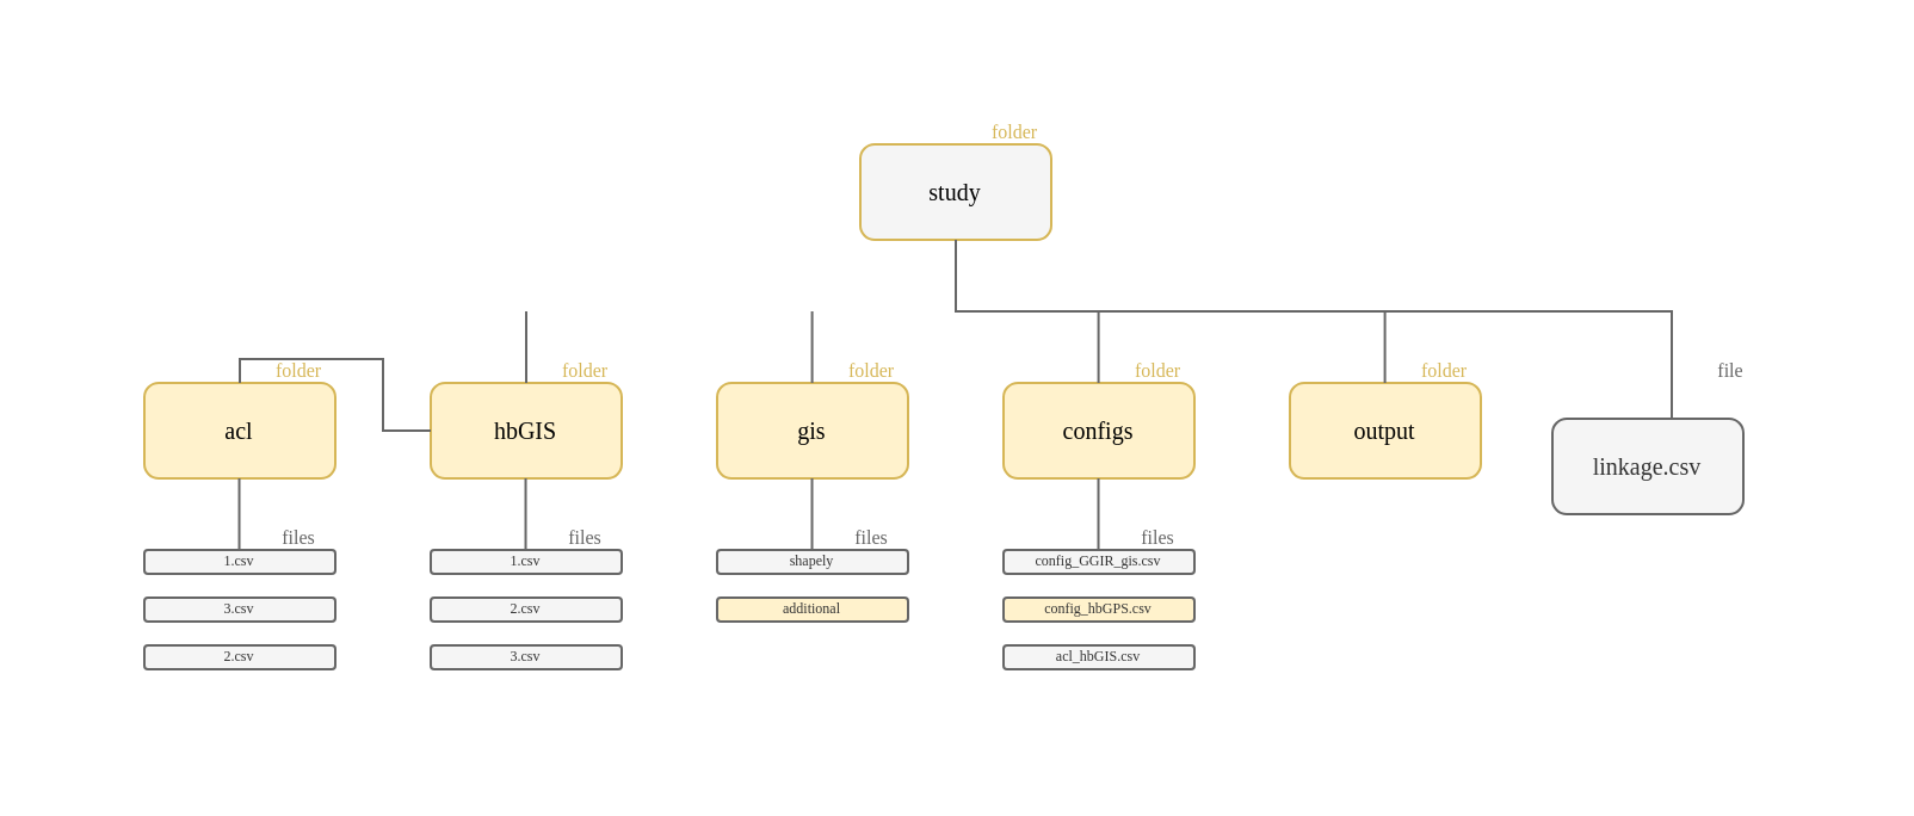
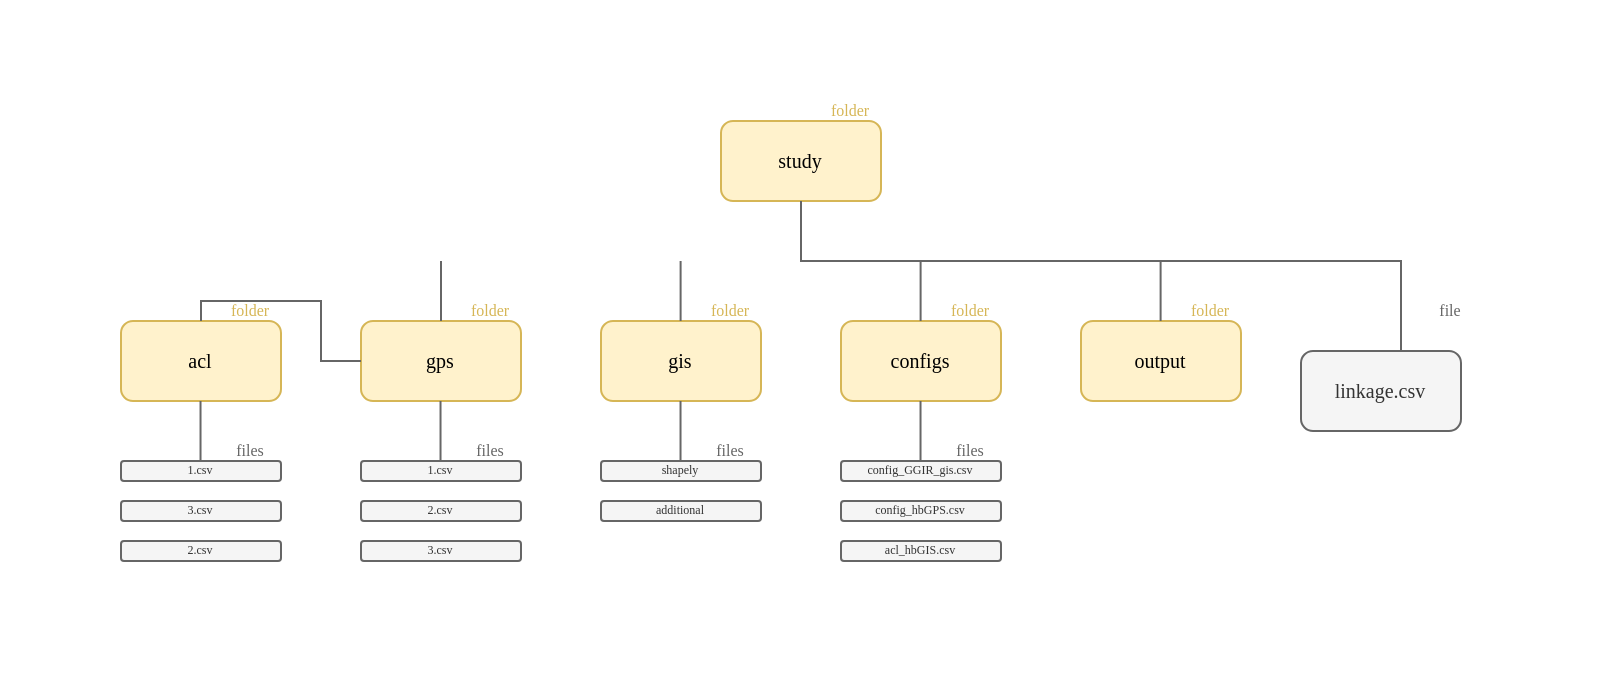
  <mxCell id="0" />
  <mxCell id="1" parent="0" />
  <mxCell id="2" value="" style="rounded=0;whiteSpace=wrap;html=1;strokeColor=none;" vertex="1" parent="1"><mxGeometry y="20" width="760" height="300" as="geometry" x="20" /></mxCell>
- <mxCell id="3" value="study" style="rounded=1;whiteSpace=wrap;html=1;fillColor=#f5f5f5;strokeColor=#d6b656;fontFamily=Raleway;fontSource=https%3A%2F%2Ffonts.googleapis.com%2Fcss%3Ffamily%3DRaleway;fontSize=10;" vertex="1" parent="1"><mxGeometry x="360" y="60" width="80" height="40" as="geometry" /></mxCell>
+ <mxCell id="3" value="study" style="rounded=1;whiteSpace=wrap;html=1;fillColor=#fff2cc;strokeColor=#d6b656;fontFamily=Raleway;fontSource=https%3A%2F%2Ffonts.googleapis.com%2Fcss%3Ffamily%3DRaleway;fontSize=10;" vertex="1" parent="1"><mxGeometry x="360" y="60" width="80" height="40" as="geometry" /></mxCell>
  <mxCell id="4" value="folder" style="text;html=1;align=center;verticalAlign=middle;whiteSpace=wrap;rounded=0;fontSize=8;fontColor=#D6B656;fontFamily=Raleway;fontSource=https%3A%2F%2Ffonts.googleapis.com%2Fcss%3Ffamily%3DRaleway;" vertex="1" parent="1"><mxGeometry x="410" y="50" width="30" height="10" as="geometry" /></mxCell>
- <mxCell id="5" value="hbGIS" style="rounded=1;whiteSpace=wrap;html=1;fillColor=#fff2cc;strokeColor=#d6b656;fontFamily=Raleway;fontSource=https%3A%2F%2Ffonts.googleapis.com%2Fcss%3Ffamily%3DRaleway;fontSize=10;" vertex="1" parent="1"><mxGeometry x="180" y="160" width="80" height="40" as="geometry" /></mxCell>
+ <mxCell id="5" value="gps" style="rounded=1;whiteSpace=wrap;html=1;fillColor=#fff2cc;strokeColor=#d6b656;fontFamily=Raleway;fontSource=https%3A%2F%2Ffonts.googleapis.com%2Fcss%3Ffamily%3DRaleway;fontSize=10;" vertex="1" parent="1"><mxGeometry x="180" y="160" width="80" height="40" as="geometry" /></mxCell>
  <mxCell id="6" value="folder" style="text;html=1;align=center;verticalAlign=middle;whiteSpace=wrap;rounded=0;fontSize=8;fontColor=#D6B656;fontFamily=Raleway;fontSource=https%3A%2F%2Ffonts.googleapis.com%2Fcss%3Ffamily%3DRaleway;" vertex="1" parent="1"><mxGeometry x="230" y="150" width="30" height="10" as="geometry" /></mxCell>
  <mxCell id="7" value="gis" style="rounded=1;whiteSpace=wrap;html=1;fillColor=#fff2cc;strokeColor=#d6b656;fontFamily=Raleway;fontSource=https%3A%2F%2Ffonts.googleapis.com%2Fcss%3Ffamily%3DRaleway;fontSize=10;" vertex="1" parent="1"><mxGeometry x="300" y="160" width="80" height="40" as="geometry" /></mxCell>
  <mxCell id="8" value="folder" style="text;html=1;align=center;verticalAlign=middle;whiteSpace=wrap;rounded=0;fontSize=8;fontColor=#D6B656;fontFamily=Raleway;fontSource=https%3A%2F%2Ffonts.googleapis.com%2Fcss%3Ffamily%3DRaleway;" vertex="1" parent="1"><mxGeometry x="350" y="150" width="30" height="10" as="geometry" /></mxCell>
  <mxCell id="9" value="output" style="rounded=1;whiteSpace=wrap;html=1;fillColor=#fff2cc;strokeColor=#d6b656;fontFamily=Raleway;fontSource=https%3A%2F%2Ffonts.googleapis.com%2Fcss%3Ffamily%3DRaleway;fontSize=10;" vertex="1" parent="1"><mxGeometry x="540" y="160" width="80" height="40" as="geometry" /></mxCell>
  <mxCell id="10" value="folder" style="text;html=1;align=center;verticalAlign=middle;whiteSpace=wrap;rounded=0;fontSize=8;fontColor=#D6B656;fontFamily=Raleway;fontSource=https%3A%2F%2Ffonts.googleapis.com%2Fcss%3Ffamily%3DRaleway;" vertex="1" parent="1"><mxGeometry x="590" y="150" width="30" height="10" as="geometry" /></mxCell>
  <mxCell id="11" value="acl" style="rounded=1;whiteSpace=wrap;html=1;fillColor=#fff2cc;strokeColor=#d6b656;fontFamily=Raleway;fontSource=https%3A%2F%2Ffonts.googleapis.com%2Fcss%3Ffamily%3DRaleway;fontSize=10;" vertex="1" parent="1"><mxGeometry x="60" y="160" width="80" height="40" as="geometry" /></mxCell>
  <mxCell id="12" value="folder" style="text;html=1;align=center;verticalAlign=middle;whiteSpace=wrap;rounded=0;fontSize=8;fontColor=#D6B656;fontFamily=Raleway;fontSource=https%3A%2F%2Ffonts.googleapis.com%2Fcss%3Ffamily%3DRaleway;" vertex="1" parent="1"><mxGeometry x="110" y="150" width="30" height="10" as="geometry" /></mxCell>
  <mxCell id="13" value="linkage.csv" style="rounded=1;whiteSpace=wrap;html=1;fillColor=#f5f5f5;strokeColor=#666666;fontFamily=Raleway;fontSource=https%3A%2F%2Ffonts.googleapis.com%2Fcss%3Ffamily%3DRaleway;fontSize=10;fontColor=#333333;" vertex="1" parent="1"><mxGeometry x="650" y="175" width="80" height="40" as="geometry" /></mxCell>
  <mxCell id="14" value="file" style="text;html=1;align=center;verticalAlign=middle;whiteSpace=wrap;rounded=0;fontSize=8;fontColor=#666666;fontFamily=Raleway;fontSource=https%3A%2F%2Ffonts.googleapis.com%2Fcss%3Ffamily%3DRaleway;" vertex="1" parent="1"><mxGeometry x="710" y="150" width="30" height="10" as="geometry" /></mxCell>
  <mxCell id="15" value="configs" style="rounded=1;whiteSpace=wrap;html=1;fillColor=#fff2cc;strokeColor=#d6b656;fontFamily=Raleway;fontSource=https%3A%2F%2Ffonts.googleapis.com%2Fcss%3Ffamily%3DRaleway;fontSize=10;" vertex="1" parent="1"><mxGeometry x="420" y="160" width="80" height="40" as="geometry" /></mxCell>
  <mxCell id="16" value="folder" style="text;html=1;align=center;verticalAlign=middle;whiteSpace=wrap;rounded=0;fontSize=8;fontColor=#D6B656;fontFamily=Raleway;fontSource=https%3A%2F%2Ffonts.googleapis.com%2Fcss%3Ffamily%3DRaleway;" vertex="1" parent="1"><mxGeometry x="470" y="150" width="30" height="10" as="geometry" /></mxCell>
  <mxCell id="17" value="1.csv" style="rounded=1;whiteSpace=wrap;html=1;fillColor=#f5f5f5;strokeColor=#666666;fontFamily=Raleway;fontSource=https%3A%2F%2Ffonts.googleapis.com%2Fcss%3Ffamily%3DRaleway;fontSize=6;fontColor=#333333;" vertex="1" parent="1"><mxGeometry x="60" y="230" width="80" height="10" as="geometry" /></mxCell>
  <mxCell id="18" value="files" style="text;html=1;align=center;verticalAlign=middle;whiteSpace=wrap;rounded=0;fontSize=8;fontColor=#666666;fontFamily=Raleway;fontSource=https%3A%2F%2Ffonts.googleapis.com%2Fcss%3Ffamily%3DRaleway;" vertex="1" parent="1"><mxGeometry x="110" y="220" width="30" height="10" as="geometry" /></mxCell>
  <mxCell id="19" value="2.csv" style="rounded=1;whiteSpace=wrap;html=1;fillColor=#f5f5f5;strokeColor=#666666;fontFamily=Raleway;fontSource=https%3A%2F%2Ffonts.googleapis.com%2Fcss%3Ffamily%3DRaleway;fontSize=6;fontColor=#333333;" vertex="1" parent="1"><mxGeometry x="60" y="270" width="80" height="10" as="geometry" /></mxCell>
  <mxCell id="20" value="3.csv" style="rounded=1;whiteSpace=wrap;html=1;fillColor=#f5f5f5;strokeColor=#666666;fontFamily=Raleway;fontSource=https%3A%2F%2Ffonts.googleapis.com%2Fcss%3Ffamily%3DRaleway;fontSize=6;fontColor=#333333;" vertex="1" parent="1"><mxGeometry x="60" y="250" width="80" height="10" as="geometry" /></mxCell>
  <mxCell id="21" value="1.csv" style="rounded=1;whiteSpace=wrap;html=1;fillColor=#f5f5f5;strokeColor=#666666;fontFamily=Raleway;fontSource=https%3A%2F%2Ffonts.googleapis.com%2Fcss%3Ffamily%3DRaleway;fontSize=6;fontColor=#333333;" vertex="1" parent="1"><mxGeometry x="180" y="230" width="80" height="10" as="geometry" /></mxCell>
  <mxCell id="22" value="files" style="text;html=1;align=center;verticalAlign=middle;whiteSpace=wrap;rounded=0;fontSize=8;fontColor=#666666;fontFamily=Raleway;fontSource=https%3A%2F%2Ffonts.googleapis.com%2Fcss%3Ffamily%3DRaleway;" vertex="1" parent="1"><mxGeometry x="230" y="220" width="30" height="10" as="geometry" /></mxCell>
  <mxCell id="23" value="2.csv" style="rounded=1;whiteSpace=wrap;html=1;fillColor=#f5f5f5;strokeColor=#666666;fontFamily=Raleway;fontSource=https%3A%2F%2Ffonts.googleapis.com%2Fcss%3Ffamily%3DRaleway;fontSize=6;fontColor=#333333;" vertex="1" parent="1"><mxGeometry x="180" y="250" width="80" height="10" as="geometry" /></mxCell>
  <mxCell id="24" value="3.csv" style="rounded=1;whiteSpace=wrap;html=1;fillColor=#f5f5f5;strokeColor=#666666;fontFamily=Raleway;fontSource=https%3A%2F%2Ffonts.googleapis.com%2Fcss%3Ffamily%3DRaleway;fontSize=6;fontColor=#333333;" vertex="1" parent="1"><mxGeometry x="180" y="270" width="80" height="10" as="geometry" /></mxCell>
  <mxCell id="25" value="config_GGIR_gis.csv" style="rounded=1;whiteSpace=wrap;html=1;fillColor=#f5f5f5;strokeColor=#666666;fontFamily=Raleway;fontSource=https%3A%2F%2Ffonts.googleapis.com%2Fcss%3Ffamily%3DRaleway;fontSize=6;fontColor=#333333;" vertex="1" parent="1"><mxGeometry x="420" y="230" width="80" height="10" as="geometry" /></mxCell>
  <mxCell id="26" value="files" style="text;html=1;align=center;verticalAlign=middle;whiteSpace=wrap;rounded=0;fontSize=8;fontColor=#666666;fontFamily=Raleway;fontSource=https%3A%2F%2Ffonts.googleapis.com%2Fcss%3Ffamily%3DRaleway;" vertex="1" parent="1"><mxGeometry x="470" y="220" width="30" height="10" as="geometry" /></mxCell>
  <mxCell id="27" value="acl_hbGIS.csv" style="rounded=1;whiteSpace=wrap;html=1;fillColor=#f5f5f5;strokeColor=#666666;fontFamily=Raleway;fontSource=https%3A%2F%2Ffonts.googleapis.com%2Fcss%3Ffamily%3DRaleway;fontSize=6;fontColor=#333333;" vertex="1" parent="1"><mxGeometry x="420" y="270" width="80" height="10" as="geometry" /></mxCell>
- <mxCell id="28" value="config_hbGPS.csv" style="rounded=1;whiteSpace=wrap;html=1;fillColor=#fff2cc;strokeColor=#666666;fontFamily=Raleway;fontSource=https%3A%2F%2Ffonts.googleapis.com%2Fcss%3Ffamily%3DRaleway;fontSize=6;fontColor=#333333;" vertex="1" parent="1"><mxGeometry x="420" y="250" width="80" height="10" as="geometry" /></mxCell>
+ <mxCell id="28" value="config_hbGPS.csv" style="rounded=1;whiteSpace=wrap;html=1;fillColor=#f5f5f5;strokeColor=#666666;fontFamily=Raleway;fontSource=https%3A%2F%2Ffonts.googleapis.com%2Fcss%3Ffamily%3DRaleway;fontSize=6;fontColor=#333333;" vertex="1" parent="1"><mxGeometry x="420" y="250" width="80" height="10" as="geometry" /></mxCell>
  <mxCell id="29" value="shapely" style="rounded=1;whiteSpace=wrap;html=1;fillColor=#f5f5f5;strokeColor=#666666;fontFamily=Raleway;fontSource=https%3A%2F%2Ffonts.googleapis.com%2Fcss%3Ffamily%3DRaleway;fontSize=6;fontColor=#333333;" vertex="1" parent="1"><mxGeometry x="300" y="230" width="80" height="10" as="geometry" /></mxCell>
  <mxCell id="30" value="files" style="text;html=1;align=center;verticalAlign=middle;whiteSpace=wrap;rounded=0;fontSize=8;fontColor=#666666;fontFamily=Raleway;fontSource=https%3A%2F%2Ffonts.googleapis.com%2Fcss%3Ffamily%3DRaleway;" vertex="1" parent="1"><mxGeometry x="350" y="220" width="30" height="10" as="geometry" /></mxCell>
- <mxCell id="31" value="additional" style="rounded=1;whiteSpace=wrap;html=1;fillColor=#fff2cc;strokeColor=#666666;fontFamily=Raleway;fontSource=https%3A%2F%2Ffonts.googleapis.com%2Fcss%3Ffamily%3DRaleway;fontSize=6;fontColor=#333333;" vertex="1" parent="1"><mxGeometry x="300" y="250" width="80" height="10" as="geometry" /></mxCell>
+ <mxCell id="31" value="additional" style="rounded=1;whiteSpace=wrap;html=1;fillColor=#f5f5f5;strokeColor=#666666;fontFamily=Raleway;fontSource=https%3A%2F%2Ffonts.googleapis.com%2Fcss%3Ffamily%3DRaleway;fontSize=6;fontColor=#333333;" vertex="1" parent="1"><mxGeometry x="300" y="250" width="80" height="10" as="geometry" /></mxCell>
  <mxCell id="32" value="" style="endArrow=none;html=1;rounded=0;exitX=0.5;exitY=0;exitDx=0;exitDy=0;edgeStyle=orthogonalEdgeStyle;strokeColor=#666666;" edge="1" parent="1" source="11" target="5"><mxGeometry width="50" height="50" relative="1" as="geometry"><mxPoint x="400" y="120" as="sourcePoint" /><mxPoint x="420" y="230" as="targetPoint" /></mxGeometry></mxCell>
  <mxCell id="33" value="" style="endArrow=none;html=1;rounded=0;exitX=0.5;exitY=0;exitDx=0;exitDy=0;strokeColor=#666666;" edge="1" parent="1" source="5"><mxGeometry width="50" height="50" relative="1" as="geometry"><mxPoint x="370" y="280" as="sourcePoint" /><mxPoint x="220" y="130" as="targetPoint" /></mxGeometry></mxCell>
  <mxCell id="34" value="" style="endArrow=none;html=1;rounded=0;exitX=0.5;exitY=0;exitDx=0;exitDy=0;strokeColor=#666666;" edge="1" parent="1"><mxGeometry width="50" height="50" relative="1" as="geometry"><mxPoint x="339.8" y="160" as="sourcePoint" /><mxPoint x="339.8" y="130" as="targetPoint" /></mxGeometry></mxCell>
  <mxCell id="35" value="" style="endArrow=none;html=1;rounded=0;exitX=0.5;exitY=0;exitDx=0;exitDy=0;strokeColor=#666666;" edge="1" parent="1"><mxGeometry width="50" height="50" relative="1" as="geometry"><mxPoint x="459.8" y="160" as="sourcePoint" /><mxPoint x="459.8" y="130" as="targetPoint" /></mxGeometry></mxCell>
  <mxCell id="36" value="" style="endArrow=none;html=1;rounded=0;exitX=0.5;exitY=0;exitDx=0;exitDy=0;strokeColor=#666666;" edge="1" parent="1"><mxGeometry width="50" height="50" relative="1" as="geometry"><mxPoint x="579.8" y="160" as="sourcePoint" /><mxPoint x="579.8" y="130" as="targetPoint" /></mxGeometry></mxCell>
  <mxCell id="37" value="" style="endArrow=none;html=1;rounded=0;exitX=0.5;exitY=0;exitDx=0;exitDy=0;edgeStyle=orthogonalEdgeStyle;strokeColor=#666666;" edge="1" parent="1" source="13"><mxGeometry width="50" height="50" relative="1" as="geometry"><mxPoint x="110" y="170" as="sourcePoint" /><mxPoint x="400" y="100" as="targetPoint" /><Array as="points"><mxPoint x="700" y="130" /><mxPoint x="400" y="130" /></Array></mxGeometry></mxCell>
  <mxCell id="38" value="" style="endArrow=none;html=1;rounded=0;exitX=0.5;exitY=0;exitDx=0;exitDy=0;strokeColor=#666666;" edge="1" parent="1"><mxGeometry width="50" height="50" relative="1" as="geometry"><mxPoint x="99.76" y="230" as="sourcePoint" /><mxPoint x="99.76" y="200" as="targetPoint" /></mxGeometry></mxCell>
  <mxCell id="39" value="" style="endArrow=none;html=1;rounded=0;exitX=0.5;exitY=0;exitDx=0;exitDy=0;strokeColor=#666666;" edge="1" parent="1"><mxGeometry width="50" height="50" relative="1" as="geometry"><mxPoint x="219.76" y="230" as="sourcePoint" /><mxPoint x="219.76" y="200" as="targetPoint" /></mxGeometry></mxCell>
  <mxCell id="40" value="" style="endArrow=none;html=1;rounded=0;exitX=0.5;exitY=0;exitDx=0;exitDy=0;strokeColor=#666666;" edge="1" parent="1"><mxGeometry width="50" height="50" relative="1" as="geometry"><mxPoint x="339.76" y="230" as="sourcePoint" /><mxPoint x="339.76" y="200" as="targetPoint" /></mxGeometry></mxCell>
  <mxCell id="41" value="" style="endArrow=none;html=1;rounded=0;exitX=0.5;exitY=0;exitDx=0;exitDy=0;strokeColor=#666666;" edge="1" parent="1"><mxGeometry width="50" height="50" relative="1" as="geometry"><mxPoint x="459.76" y="230" as="sourcePoint" /><mxPoint x="459.76" y="200" as="targetPoint" /></mxGeometry></mxCell>
